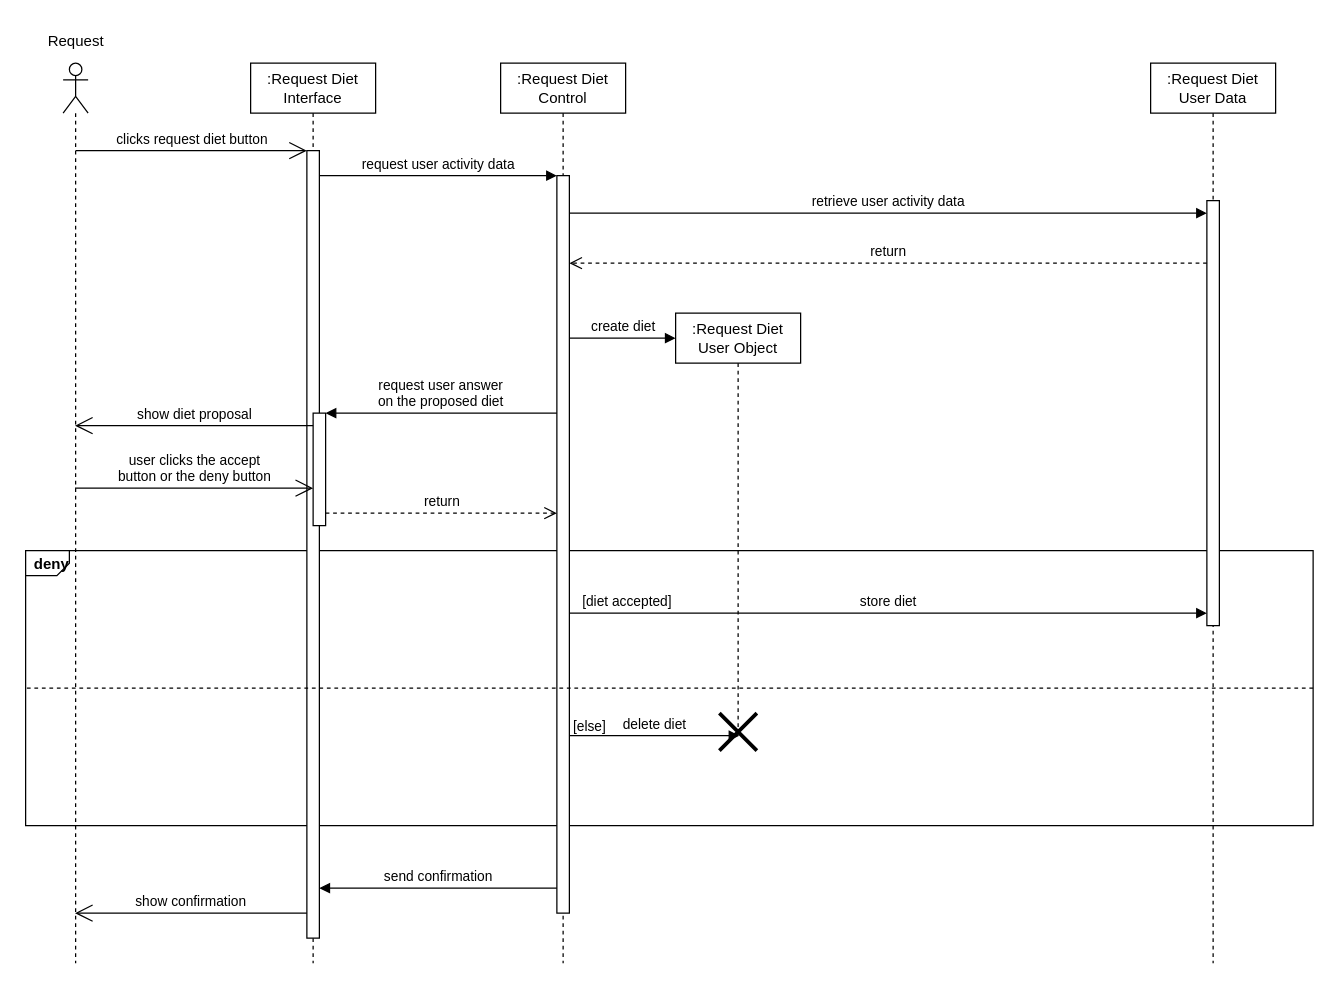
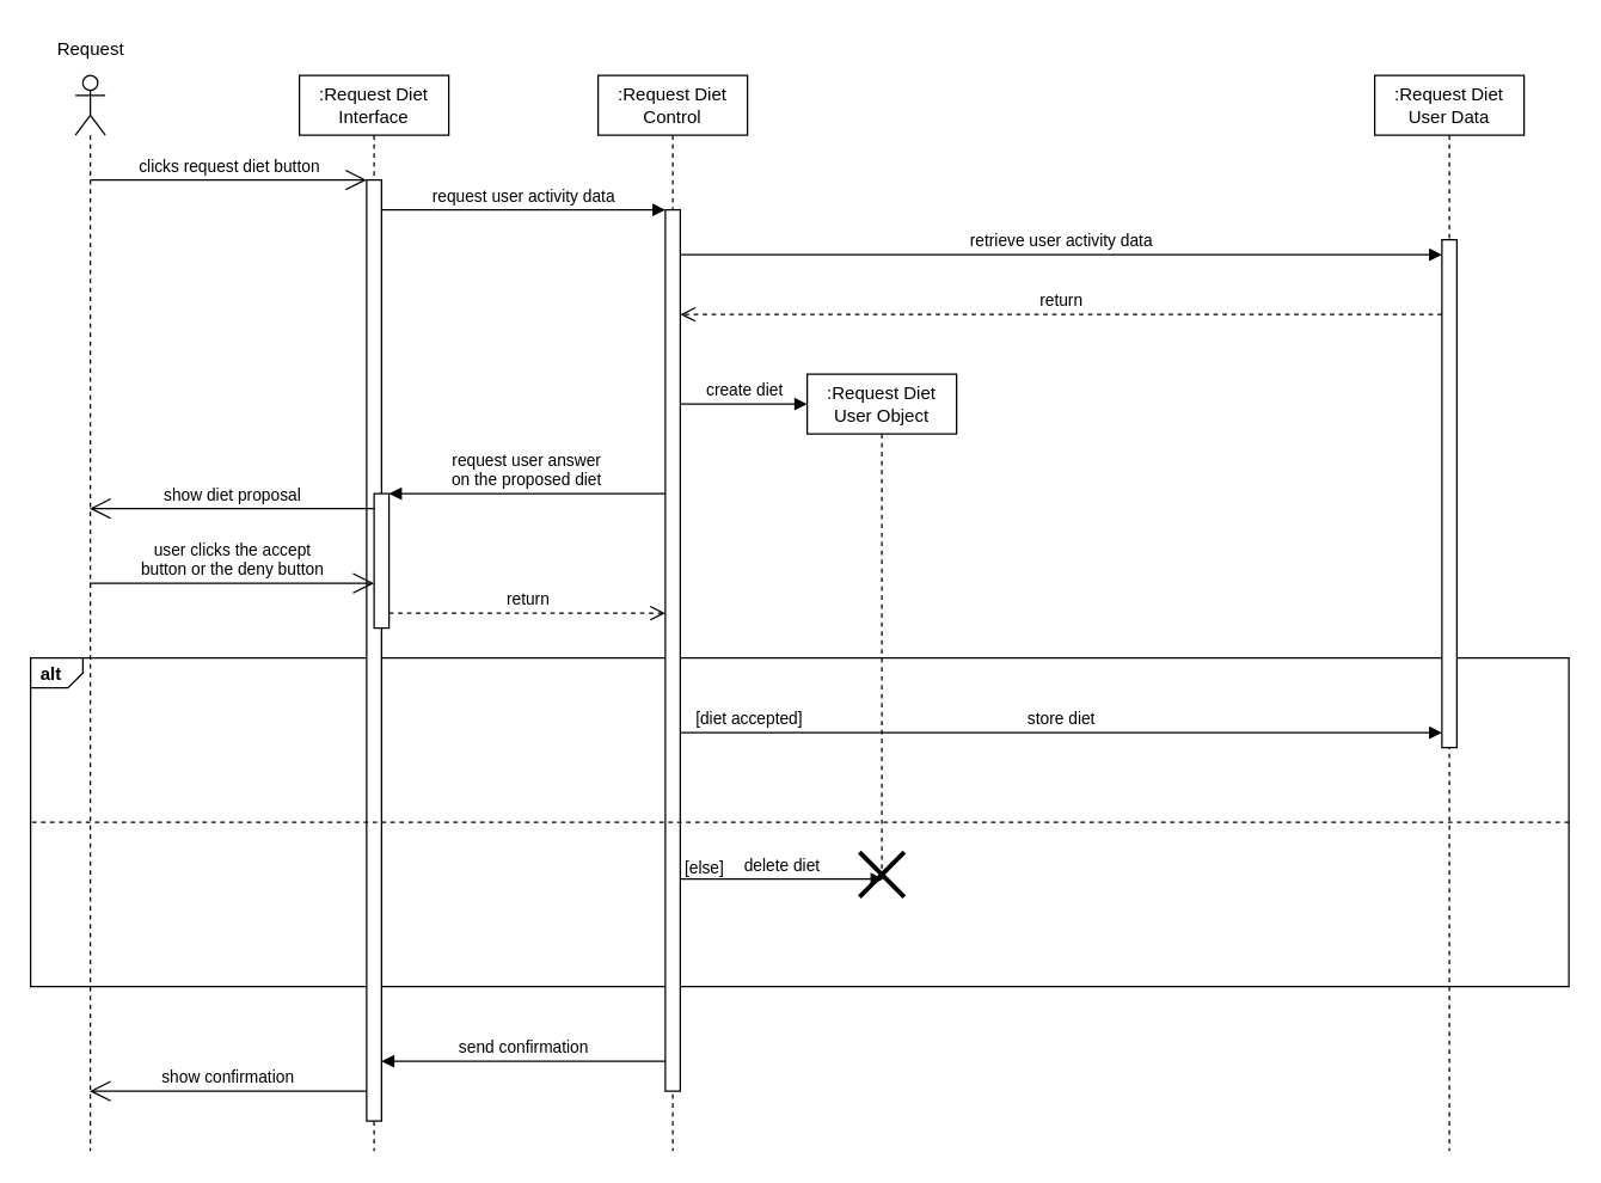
  <mxCell id="0" />
  <mxCell id="1" parent="0" />
- <mxCell id="2" value="deny" style="strokeColor=inherit;fillColor=inherit;gradientColor=inherit;html=1;shape=mxgraph.sysml.package;labelX=35;fontStyle=1;align=left;verticalAlign=top;spacingLeft=5;spacingTop=-3;" parent="1" vertex="1"><mxGeometry x="20" y="440" width="1030" height="220" as="geometry" /></mxCell>
+ <mxCell id="2" value="alt" style="strokeColor=inherit;fillColor=inherit;gradientColor=inherit;html=1;shape=mxgraph.sysml.package;labelX=35;fontStyle=1;align=left;verticalAlign=top;spacingLeft=5;spacingTop=-3;" parent="1" vertex="1"><mxGeometry x="20" y="440" width="1030" height="220" as="geometry" /></mxCell>
  <mxCell id="3" value="" style="shape=umlLifeline;perimeter=lifelinePerimeter;whiteSpace=wrap;html=1;container=0;dropTarget=0;collapsible=0;recursiveResize=0;outlineConnect=0;portConstraint=eastwest;newEdgeStyle={&quot;edgeStyle&quot;:&quot;elbowEdgeStyle&quot;,&quot;elbow&quot;:&quot;vertical&quot;,&quot;curved&quot;:0,&quot;rounded&quot;:0};participant=umlActor;" parent="1" vertex="1"><mxGeometry x="50" y="50" width="20" height="720" as="geometry" /></mxCell>
  <mxCell id="4" value="&lt;div&gt;:Request Diet&lt;br&gt;&lt;/div&gt;Control" style="shape=umlLifeline;perimeter=lifelinePerimeter;whiteSpace=wrap;html=1;container=0;dropTarget=0;collapsible=0;recursiveResize=0;outlineConnect=0;portConstraint=eastwest;newEdgeStyle={&quot;edgeStyle&quot;:&quot;elbowEdgeStyle&quot;,&quot;elbow&quot;:&quot;vertical&quot;,&quot;curved&quot;:0,&quot;rounded&quot;:0};" parent="1" vertex="1"><mxGeometry x="400" y="50" width="100" height="720" as="geometry" /></mxCell>
  <mxCell id="5" value="" style="html=1;points=[];perimeter=orthogonalPerimeter;outlineConnect=0;targetShapes=umlLifeline;portConstraint=eastwest;newEdgeStyle={&quot;edgeStyle&quot;:&quot;elbowEdgeStyle&quot;,&quot;elbow&quot;:&quot;vertical&quot;,&quot;curved&quot;:0,&quot;rounded&quot;:0};" parent="4" vertex="1"><mxGeometry x="45" y="90" width="10" height="590" as="geometry" /></mxCell>
  <mxCell id="6" value="&lt;div&gt;:Request Diet&lt;br&gt;&lt;/div&gt;&lt;div&gt;Interface&lt;/div&gt;" style="shape=umlLifeline;perimeter=lifelinePerimeter;whiteSpace=wrap;html=1;container=1;dropTarget=0;collapsible=0;recursiveResize=0;outlineConnect=0;portConstraint=eastwest;newEdgeStyle={&quot;edgeStyle&quot;:&quot;elbowEdgeStyle&quot;,&quot;elbow&quot;:&quot;vertical&quot;,&quot;curved&quot;:0,&quot;rounded&quot;:0};size=40;" parent="1" vertex="1"><mxGeometry x="200" y="50" width="100" height="720" as="geometry" /></mxCell>
  <mxCell id="7" value="" style="html=1;points=[];perimeter=orthogonalPerimeter;outlineConnect=0;targetShapes=umlLifeline;portConstraint=eastwest;newEdgeStyle={&quot;edgeStyle&quot;:&quot;elbowEdgeStyle&quot;,&quot;elbow&quot;:&quot;vertical&quot;,&quot;curved&quot;:0,&quot;rounded&quot;:0};" parent="6" vertex="1"><mxGeometry x="45" y="70" width="10" height="630" as="geometry" /></mxCell>
  <mxCell id="8" value="" style="html=1;points=[];perimeter=orthogonalPerimeter;outlineConnect=0;targetShapes=umlLifeline;portConstraint=eastwest;newEdgeStyle={&quot;edgeStyle&quot;:&quot;elbowEdgeStyle&quot;,&quot;elbow&quot;:&quot;vertical&quot;,&quot;curved&quot;:0,&quot;rounded&quot;:0};" parent="6" vertex="1"><mxGeometry x="50" y="280" width="10" height="90" as="geometry" /></mxCell>
  <mxCell id="9" value="clicks request diet button" style="html=1;verticalAlign=bottom;endArrow=open;endSize=12;elbow=vertical;edgeStyle=elbowEdgeStyle;curved=0;rounded=0;" parent="1" target="7" edge="1"><mxGeometry width="80" relative="1" as="geometry"><mxPoint x="60" y="120" as="sourcePoint" /><mxPoint x="140" y="120" as="targetPoint" /></mxGeometry></mxCell>
  <mxCell id="10" value="request user activity data" style="html=1;verticalAlign=bottom;endArrow=block;edgeStyle=elbowEdgeStyle;elbow=vertical;curved=0;rounded=0;" parent="1" source="7" target="5" edge="1"><mxGeometry width="80" relative="1" as="geometry"><mxPoint x="280" y="140" as="sourcePoint" /><mxPoint x="360" y="140" as="targetPoint" /><Array as="points"><mxPoint x="370" y="140" /></Array></mxGeometry></mxCell>
  <mxCell id="11" value=":Request Diet&lt;br&gt;&lt;div&gt;User Data&lt;/div&gt;" style="shape=umlLifeline;perimeter=lifelinePerimeter;whiteSpace=wrap;html=1;container=1;dropTarget=0;collapsible=0;recursiveResize=0;outlineConnect=0;portConstraint=eastwest;newEdgeStyle={&quot;edgeStyle&quot;:&quot;elbowEdgeStyle&quot;,&quot;elbow&quot;:&quot;vertical&quot;,&quot;curved&quot;:0,&quot;rounded&quot;:0};" parent="1" vertex="1"><mxGeometry x="920" y="50" width="100" height="720" as="geometry" /></mxCell>
  <mxCell id="12" value="" style="html=1;points=[];perimeter=orthogonalPerimeter;outlineConnect=0;targetShapes=umlLifeline;portConstraint=eastwest;newEdgeStyle={&quot;edgeStyle&quot;:&quot;elbowEdgeStyle&quot;,&quot;elbow&quot;:&quot;vertical&quot;,&quot;curved&quot;:0,&quot;rounded&quot;:0};" parent="11" vertex="1"><mxGeometry x="45" y="110" width="10" height="340" as="geometry" /></mxCell>
  <mxCell id="13" value="&lt;div&gt;Request&lt;/div&gt;&lt;div&gt;&lt;br&gt;&lt;/div&gt;" style="text;html=1;align=center;verticalAlign=middle;resizable=0;points=[];autosize=1;strokeColor=none;fillColor=none;" parent="1" vertex="1"><mxGeometry x="35" y="20" width="50" height="40" as="geometry" /></mxCell>
  <mxCell id="14" value="retrieve user activity data" style="html=1;verticalAlign=bottom;endArrow=block;edgeStyle=elbowEdgeStyle;elbow=vertical;curved=0;rounded=0;" parent="1" source="5" target="12" edge="1"><mxGeometry relative="1" as="geometry"><mxPoint x="575" y="160" as="sourcePoint" /><Array as="points"><mxPoint x="580" y="170" /></Array></mxGeometry></mxCell>
  <mxCell id="15" value="return" style="html=1;verticalAlign=bottom;endArrow=open;dashed=1;endSize=8;edgeStyle=elbowEdgeStyle;elbow=vertical;curved=0;rounded=0;" parent="1" source="12" target="5" edge="1"><mxGeometry relative="1" as="geometry"><mxPoint x="575" y="235" as="targetPoint" /><Array as="points"><mxPoint x="720" y="210" /></Array></mxGeometry></mxCell>
  <mxCell id="16" value="request user answer&lt;br&gt;on the proposed diet" style="html=1;verticalAlign=bottom;endArrow=block;edgeStyle=elbowEdgeStyle;elbow=vertical;curved=0;rounded=0;" parent="1" source="5" target="8" edge="1"><mxGeometry relative="1" as="geometry"><mxPoint x="330" y="260" as="sourcePoint" /><Array as="points"><mxPoint x="360" y="330" /></Array></mxGeometry></mxCell>
  <mxCell id="17" value="&lt;div&gt;show diet proposal&lt;/div&gt;" style="html=1;verticalAlign=bottom;endArrow=open;endSize=12;elbow=vertical;edgeStyle=elbowEdgeStyle;curved=0;rounded=0;" parent="1" source="8" target="3" edge="1"><mxGeometry width="80" relative="1" as="geometry"><mxPoint x="120" y="300" as="sourcePoint" /><mxPoint x="200" y="300" as="targetPoint" /><Array as="points"><mxPoint x="160" y="340" /></Array></mxGeometry></mxCell>
  <mxCell id="18" value="return" style="html=1;verticalAlign=bottom;endArrow=open;dashed=1;endSize=8;edgeStyle=elbowEdgeStyle;elbow=vertical;curved=0;rounded=0;" parent="1" source="8" target="5" edge="1"><mxGeometry relative="1" as="geometry"><mxPoint x="330" y="335" as="targetPoint" /><Array as="points"><mxPoint x="360" y="410" /></Array></mxGeometry></mxCell>
  <mxCell id="19" value="&lt;div&gt;user clicks the accept&lt;br&gt;&lt;/div&gt;&lt;div&gt;button or the deny button&lt;br&gt;&lt;/div&gt;" style="html=1;verticalAlign=bottom;endArrow=open;endArrow=open;endSize=12;edgeStyle=elbowEdgeStyle;elbow=vertical;curved=0;rounded=0;" parent="1" source="3" target="8" edge="1"><mxGeometry relative="1" as="geometry"><mxPoint x="180" y="340" as="sourcePoint" /><mxPoint x="100" y="340" as="targetPoint" /><Array as="points"><mxPoint x="160" y="390" /></Array></mxGeometry></mxCell>
  <mxCell id="20" value="&lt;div&gt;store diet&lt;/div&gt;" style="html=1;verticalAlign=bottom;endArrow=block;edgeStyle=elbowEdgeStyle;elbow=vertical;curved=0;rounded=0;" parent="1" source="5" target="12" edge="1"><mxGeometry width="80" relative="1" as="geometry"><mxPoint x="510" y="400" as="sourcePoint" /><mxPoint x="590" y="400" as="targetPoint" /><Array as="points"><mxPoint x="710" y="490" /></Array></mxGeometry></mxCell>
  <mxCell id="21" value="[diet accepted]" style="edgeLabel;html=1;align=center;verticalAlign=middle;resizable=0;points=[];" parent="20" vertex="1" connectable="0"><mxGeometry x="-0.882" y="2" relative="1" as="geometry"><mxPoint x="15" y="-8" as="offset" /></mxGeometry></mxCell>
  <mxCell id="22" value="send confirmation" style="html=1;verticalAlign=bottom;endArrow=block;edgeStyle=elbowEdgeStyle;elbow=vertical;curved=0;rounded=0;" parent="1" source="5" target="7" edge="1"><mxGeometry width="80" relative="1" as="geometry"><mxPoint x="350" y="430" as="sourcePoint" /><mxPoint x="430" y="430" as="targetPoint" /><Array as="points"><mxPoint x="360" y="710" /></Array></mxGeometry></mxCell>
  <mxCell id="23" value="show confirmation" style="html=1;verticalAlign=bottom;endArrow=open;endSize=12;elbow=vertical;edgeStyle=elbowEdgeStyle;curved=0;rounded=0;" parent="1" source="7" target="3" edge="1"><mxGeometry width="80" relative="1" as="geometry"><mxPoint x="150" y="460" as="sourcePoint" /><mxPoint x="230" y="460" as="targetPoint" /><Array as="points"><mxPoint x="160" y="730" /></Array></mxGeometry></mxCell>
  <mxCell id="24" value="&lt;div&gt;:Request Diet&lt;/div&gt;&lt;div&gt;User Object&lt;br&gt;&lt;/div&gt;" style="shape=umlLifeline;perimeter=lifelinePerimeter;whiteSpace=wrap;html=1;container=1;dropTarget=0;collapsible=0;recursiveResize=0;outlineConnect=0;portConstraint=eastwest;newEdgeStyle={&quot;edgeStyle&quot;:&quot;elbowEdgeStyle&quot;,&quot;elbow&quot;:&quot;vertical&quot;,&quot;curved&quot;:0,&quot;rounded&quot;:0};" parent="1" vertex="1"><mxGeometry x="540" y="250" width="100" height="340" as="geometry" /></mxCell>
  <mxCell id="25" value="" style="shape=umlDestroy;whiteSpace=wrap;html=1;strokeWidth=3;targetShapes=umlLifeline;" parent="24" vertex="1"><mxGeometry x="35" y="320" width="30" height="30" as="geometry" /></mxCell>
  <mxCell id="26" value="create diet" style="html=1;verticalAlign=bottom;endArrow=block;edgeStyle=elbowEdgeStyle;elbow=vertical;curved=0;rounded=0;" parent="1" source="5" edge="1"><mxGeometry width="80" relative="1" as="geometry"><mxPoint x="460" y="270" as="sourcePoint" /><mxPoint x="540" y="270" as="targetPoint" /></mxGeometry></mxCell>
  <mxCell id="27" value="" style="strokeColor=inherit;fillColor=inherit;gradientColor=inherit;endArrow=none;html=1;edgeStyle=none;dashed=1;rounded=0;entryX=0;entryY=0.5;entryDx=0;entryDy=0;entryPerimeter=0;exitX=1;exitY=0.5;exitDx=0;exitDy=0;exitPerimeter=0;" parent="1" source="2" target="2" edge="1"><mxGeometry relative="1" as="geometry"><mxPoint x="430" y="540" as="targetPoint" /><mxPoint x="630" y="540" as="sourcePoint" /></mxGeometry></mxCell>
  <mxCell id="28" value="delete diet" style="html=1;verticalAlign=bottom;endArrow=block;edgeStyle=elbowEdgeStyle;elbow=vertical;curved=0;rounded=0;entryX=0.533;entryY=0.6;entryDx=0;entryDy=0;entryPerimeter=0;" parent="1" source="5" target="25" edge="1"><mxGeometry width="80" relative="1" as="geometry"><mxPoint x="480" y="580" as="sourcePoint" /><mxPoint x="560" y="580" as="targetPoint" /></mxGeometry></mxCell>
  <mxCell id="29" value="[else]" style="edgeLabel;html=1;align=center;verticalAlign=middle;resizable=0;points=[];" parent="28" vertex="1" connectable="0"><mxGeometry x="-0.676" relative="1" as="geometry"><mxPoint x="-7" y="-8" as="offset" /></mxGeometry></mxCell>
